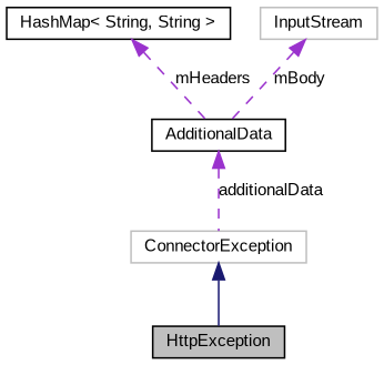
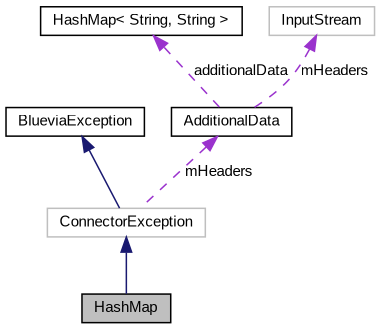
  digraph {
    fontname="Liberation Sans"
    node [color=black fontname="Liberation Sans" fontsize=10 shape=record]
    edge [color=darkorchid3 dir=back fontname="Liberation Sans" fontsize=10 labelfontname="FreeSans.ttf" labelfontsize=10 style=dashed]
-   n1 [fillcolor=grey75 fontcolor=black height=0.2 label=HttpException style=filled width=0.4]
+   n1 [fillcolor=grey75 fontcolor=black height=0.2 label=HashMap style=filled width=0.4]
    n2 [color=grey75 height=0.2 label=ConnectorException width=0.4]
+   n3 [height=0.2 label=BlueviaException width=0.4]
    n4 [height=0.2 label=AdditionalData width=0.4]
    n5 [height=0.2 label="HashMap\< String, String \>" width=0.4]
    n6 [color=grey75 height=0.2 label=InputStream width=0.4]
    n2 -> n1 [color=midnightblue style=solid]
-   n4 -> n2 [label=additionalData]
-   n5 -> n4 [label=mHeaders]
-   n6 -> n4 [label=mBody]
+   n3 -> n2 [color=midnightblue style=solid]
+   n4 -> n2 [label=mHeaders]
+   n5 -> n4 [label=additionalData]
+   n6 -> n4 [label=mHeaders]
  }
